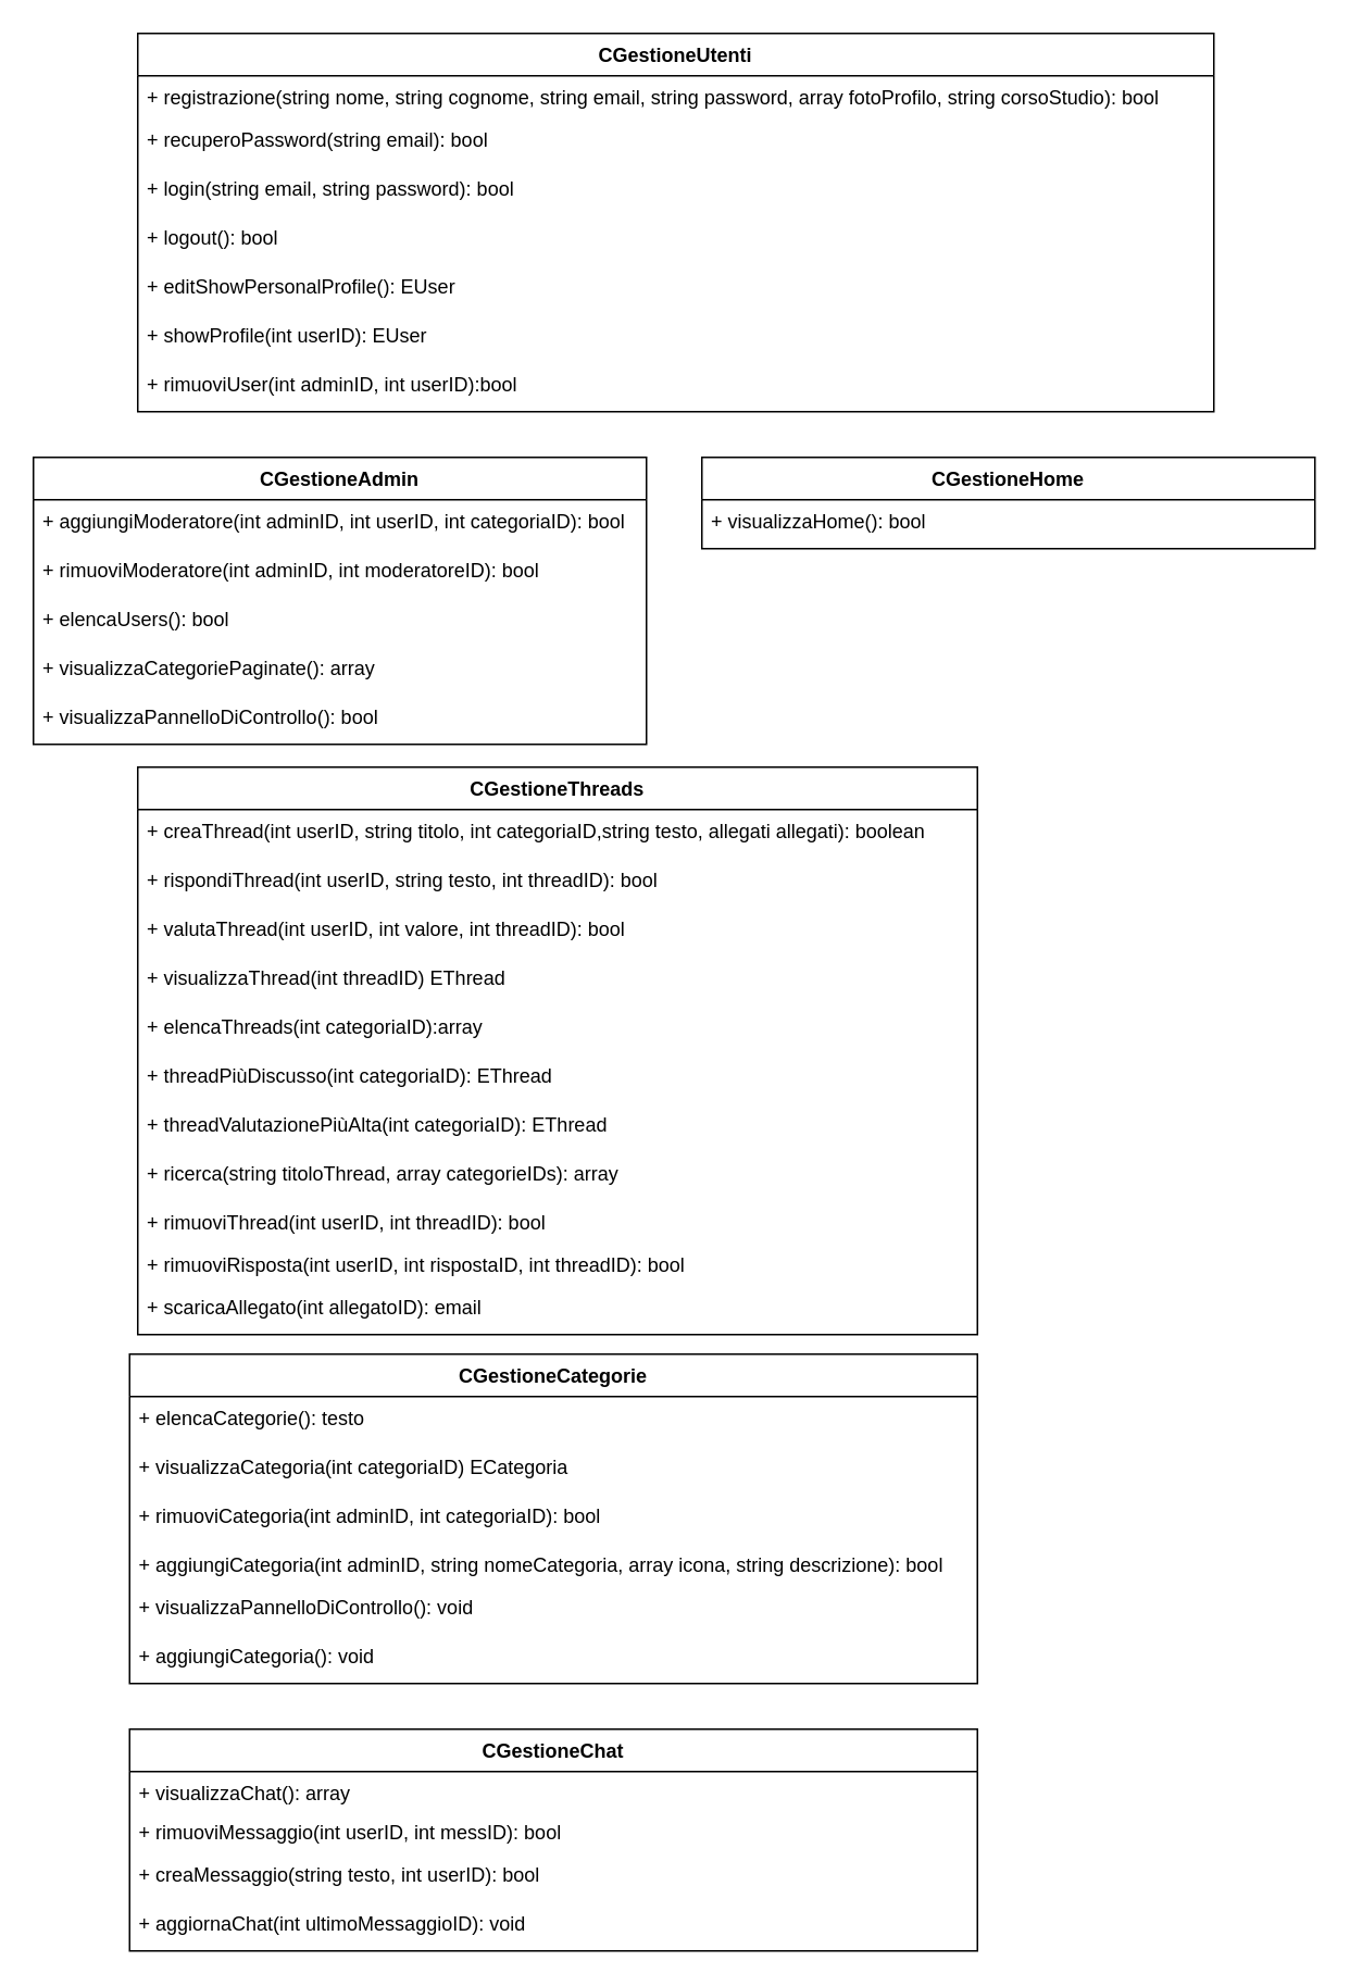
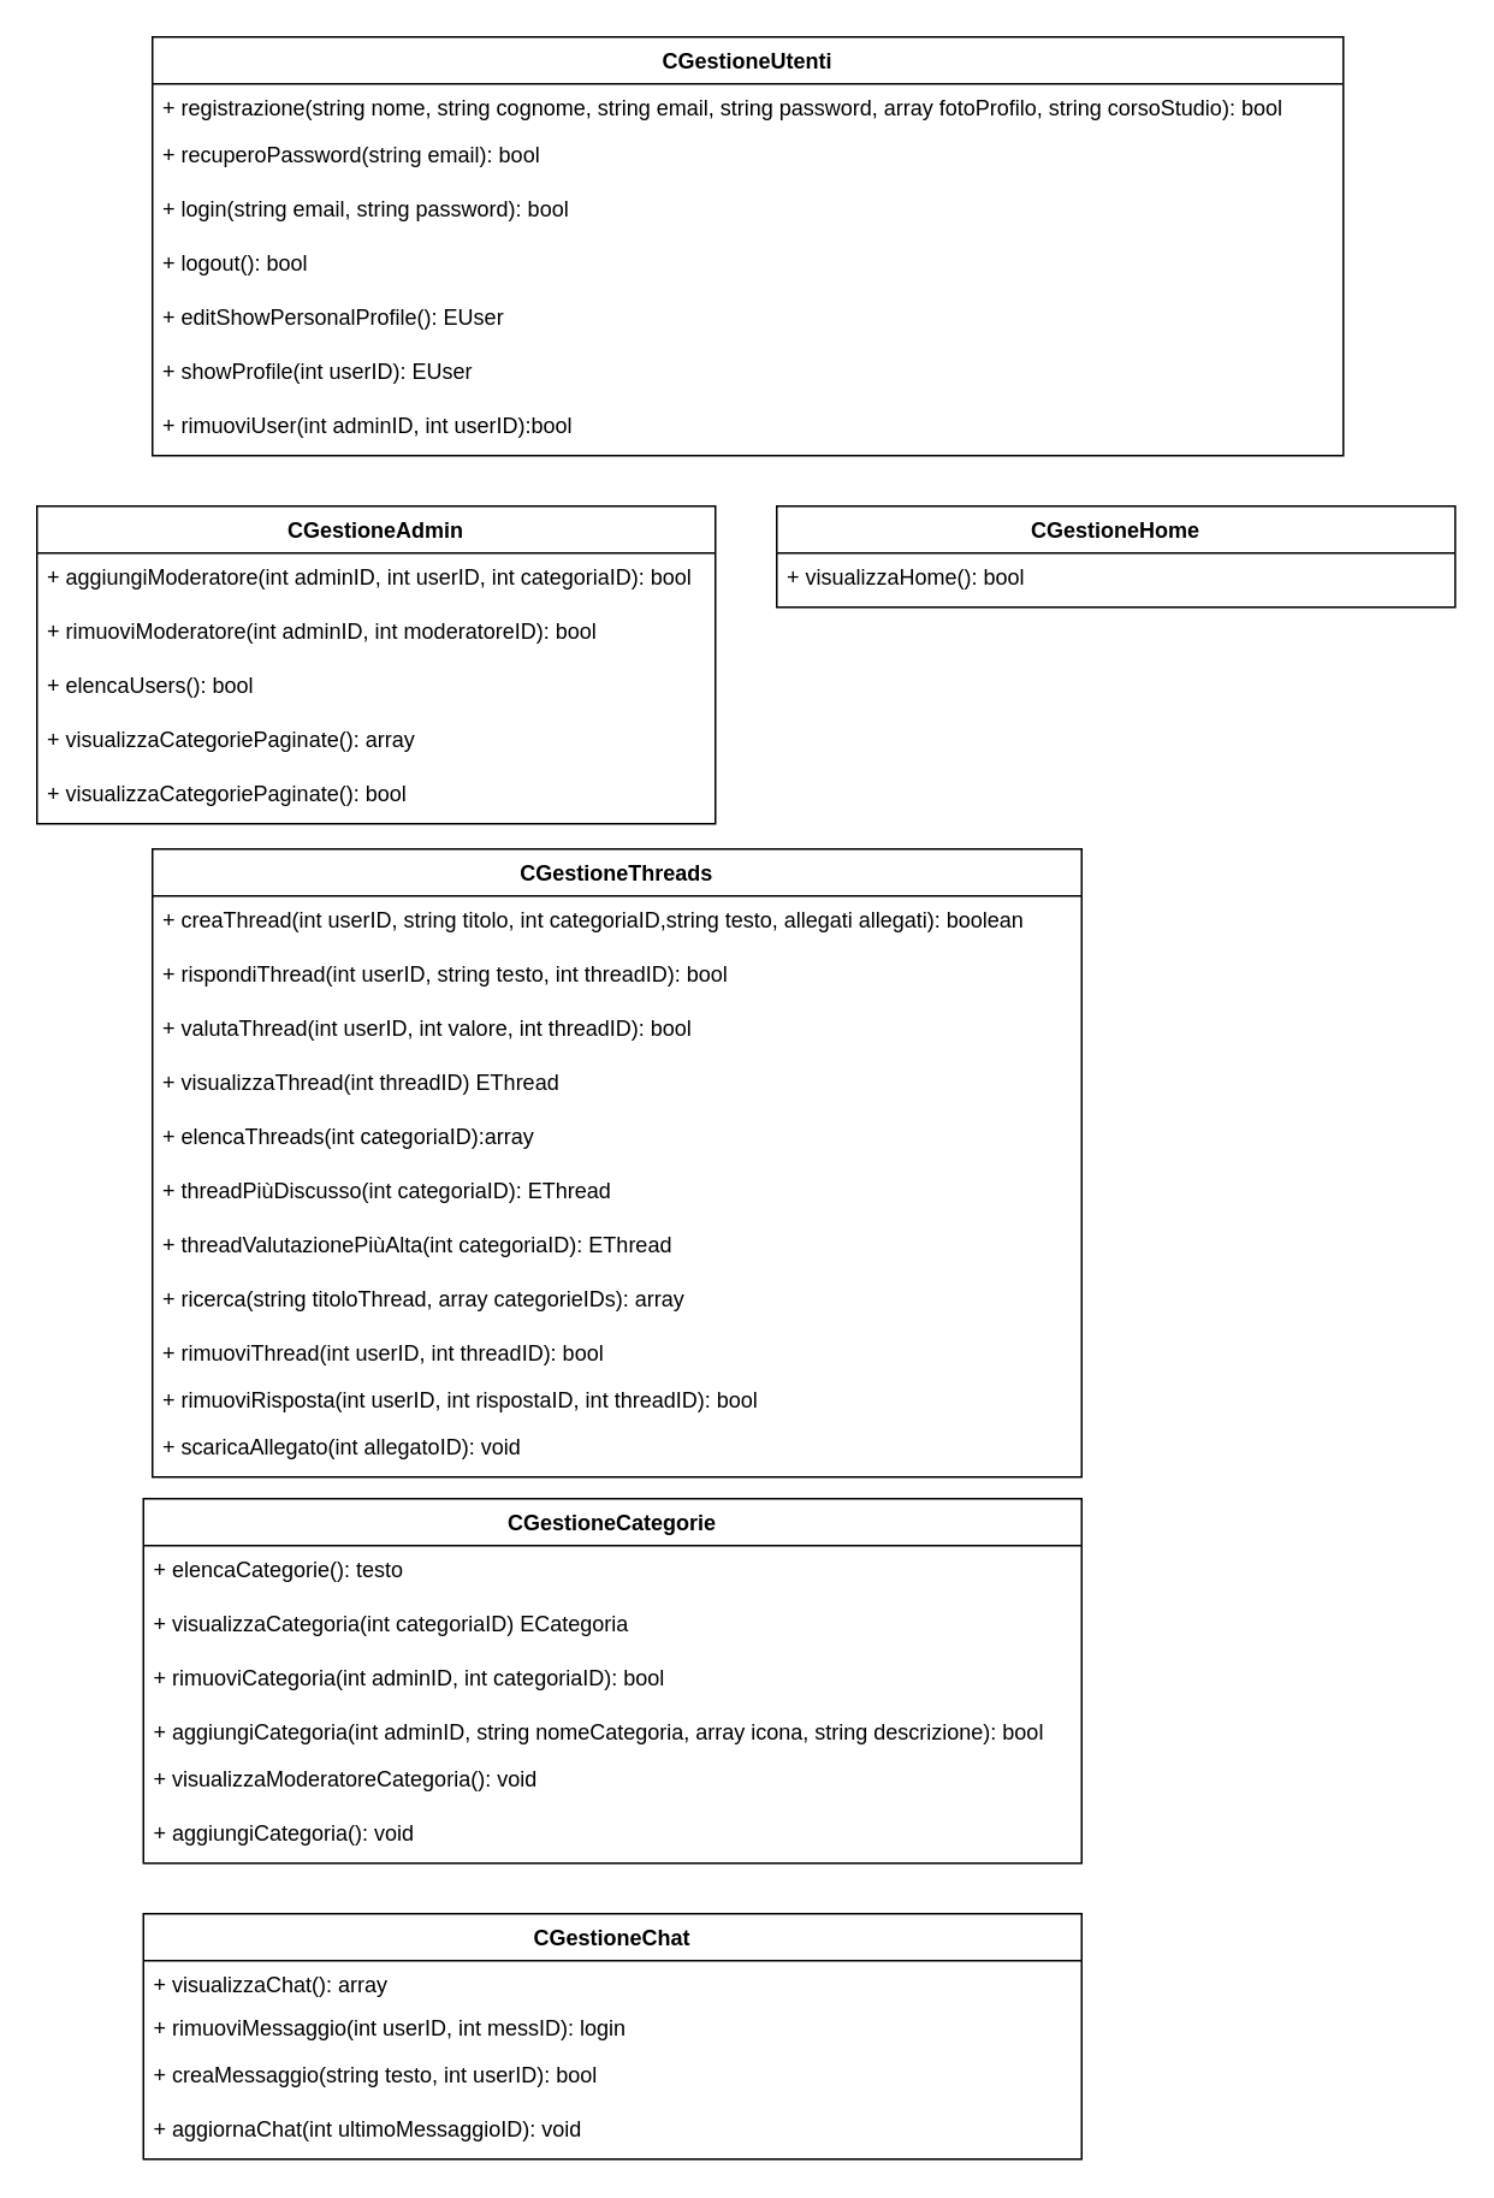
  <mxCell id="0" />
  <mxCell id="1" parent="0" />
  <mxCell id="2" value="CGestioneUtenti" style="swimlane;fontStyle=1;align=center;verticalAlign=top;childLayout=stackLayout;horizontal=1;startSize=26;horizontalStack=0;resizeParent=1;resizeParentMax=0;resizeLast=0;collapsible=1;marginBottom=0;" parent="1" vertex="1"><mxGeometry x="84" y="20" width="660" height="232" as="geometry"><mxRectangle x="410" y="80" width="130" height="26" as="alternateBounds" /></mxGeometry></mxCell>
  <mxCell id="3" value="+ registrazione(string nome, string cognome, string email, string password, array fotoProfilo, string corsoStudio): bool" style="text;strokeColor=none;fillColor=none;align=left;verticalAlign=top;spacingLeft=4;spacingRight=4;overflow=hidden;rotatable=0;points=[[0,0.5],[1,0.5]];portConstraint=eastwest;" parent="2" vertex="1"><mxGeometry y="26" width="660" height="26" as="geometry" /></mxCell>
  <mxCell id="4" value="+ recuperoPassword(string email): bool" style="text;strokeColor=none;fillColor=none;align=left;verticalAlign=top;spacingLeft=4;spacingRight=4;overflow=hidden;rotatable=0;points=[[0,0.5],[1,0.5]];portConstraint=eastwest;" parent="2" vertex="1"><mxGeometry y="52" width="660" height="30" as="geometry" /></mxCell>
  <mxCell id="5" value="+ login(string email, string password): bool" style="text;strokeColor=none;fillColor=none;align=left;verticalAlign=top;spacingLeft=4;spacingRight=4;overflow=hidden;rotatable=0;points=[[0,0.5],[1,0.5]];portConstraint=eastwest;" parent="2" vertex="1"><mxGeometry y="82" width="660" height="30" as="geometry" /></mxCell>
  <mxCell id="6" value="+ logout(): bool" style="text;strokeColor=none;fillColor=none;align=left;verticalAlign=top;spacingLeft=4;spacingRight=4;overflow=hidden;rotatable=0;points=[[0,0.5],[1,0.5]];portConstraint=eastwest;" parent="2" vertex="1"><mxGeometry y="112" width="660" height="30" as="geometry" /></mxCell>
  <mxCell id="7" value="+ editShowPersonalProfile(): EUser" style="text;strokeColor=none;fillColor=none;align=left;verticalAlign=top;spacingLeft=4;spacingRight=4;overflow=hidden;rotatable=0;points=[[0,0.5],[1,0.5]];portConstraint=eastwest;" parent="2" vertex="1"><mxGeometry y="142" width="660" height="30" as="geometry" /></mxCell>
  <mxCell id="8" value="+ showProfile(int userID): EUser" style="text;strokeColor=none;fillColor=none;align=left;verticalAlign=top;spacingLeft=4;spacingRight=4;overflow=hidden;rotatable=0;points=[[0,0.5],[1,0.5]];portConstraint=eastwest;" parent="2" vertex="1"><mxGeometry y="172" width="660" height="30" as="geometry" /></mxCell>
  <mxCell id="9" value="+ rimuoviUser(int adminID, int userID):bool" style="text;strokeColor=none;fillColor=none;align=left;verticalAlign=top;spacingLeft=4;spacingRight=4;overflow=hidden;rotatable=0;points=[[0,0.5],[1,0.5]];portConstraint=eastwest;" parent="2" vertex="1"><mxGeometry y="202" width="660" height="30" as="geometry" /></mxCell>
  <mxCell id="10" value="CGestioneAdmin" style="swimlane;fontStyle=1;align=center;verticalAlign=top;childLayout=stackLayout;horizontal=1;startSize=26;horizontalStack=0;resizeParent=1;resizeParentMax=0;resizeLast=0;collapsible=1;marginBottom=0;" parent="1" vertex="1"><mxGeometry x="20" y="280" width="376" height="176" as="geometry"><mxRectangle x="410" y="80" width="130" height="26" as="alternateBounds" /></mxGeometry></mxCell>
  <mxCell id="11" value="+ aggiungiModeratore(int adminID, int userID, int categoriaID): bool" style="text;strokeColor=none;fillColor=none;align=left;verticalAlign=top;spacingLeft=4;spacingRight=4;overflow=hidden;rotatable=0;points=[[0,0.5],[1,0.5]];portConstraint=eastwest;" parent="10" vertex="1"><mxGeometry y="26" width="376" height="30" as="geometry" /></mxCell>
  <mxCell id="12" value="+ rimuoviModeratore(int adminID, int moderatoreID): bool" style="text;strokeColor=none;fillColor=none;align=left;verticalAlign=top;spacingLeft=4;spacingRight=4;overflow=hidden;rotatable=0;points=[[0,0.5],[1,0.5]];portConstraint=eastwest;" parent="10" vertex="1"><mxGeometry y="56" width="376" height="30" as="geometry" /></mxCell>
  <mxCell id="13" value="+ elencaUsers(): bool" style="text;strokeColor=none;fillColor=none;align=left;verticalAlign=top;spacingLeft=4;spacingRight=4;overflow=hidden;rotatable=0;points=[[0,0.5],[1,0.5]];portConstraint=eastwest;" parent="10" vertex="1"><mxGeometry y="86" width="376" height="30" as="geometry" /></mxCell>
  <mxCell id="14" value="+ visualizzaCategoriePaginate(): array" style="text;strokeColor=none;fillColor=none;align=left;verticalAlign=top;spacingLeft=4;spacingRight=4;overflow=hidden;rotatable=0;points=[[0,0.5],[1,0.5]];portConstraint=eastwest;" parent="10" vertex="1"><mxGeometry y="116" width="376" height="30" as="geometry" /></mxCell>
- <mxCell id="15" value="+ visualizzaPannelloDiControllo(): bool" style="text;strokeColor=none;fillColor=none;align=left;verticalAlign=top;spacingLeft=4;spacingRight=4;overflow=hidden;rotatable=0;points=[[0,0.5],[1,0.5]];portConstraint=eastwest;" parent="10" vertex="1"><mxGeometry y="146" width="376" height="30" as="geometry" /></mxCell>
+ <mxCell id="15" value="+ visualizzaCategoriePaginate(): bool" style="text;strokeColor=none;fillColor=none;align=left;verticalAlign=top;spacingLeft=4;spacingRight=4;overflow=hidden;rotatable=0;points=[[0,0.5],[1,0.5]];portConstraint=eastwest;" parent="10" vertex="1"><mxGeometry y="146" width="376" height="30" as="geometry" /></mxCell>
  <mxCell id="16" value="CGestioneThreads" style="swimlane;fontStyle=1;align=center;verticalAlign=top;childLayout=stackLayout;horizontal=1;startSize=26;horizontalStack=0;resizeParent=1;resizeParentMax=0;resizeLast=0;collapsible=1;marginBottom=0;" parent="1" vertex="1"><mxGeometry x="84" y="470" width="515" height="348" as="geometry"><mxRectangle x="435" y="510" width="150" height="26" as="alternateBounds" /></mxGeometry></mxCell>
  <mxCell id="17" value="+ creaThread(int userID, string titolo, int categoriaID,string testo, allegati allegati): boolean" style="text;strokeColor=none;fillColor=none;align=left;verticalAlign=top;spacingLeft=4;spacingRight=4;overflow=hidden;rotatable=0;points=[[0,0.5],[1,0.5]];portConstraint=eastwest;" parent="16" vertex="1"><mxGeometry y="26" width="515" height="30" as="geometry" /></mxCell>
  <mxCell id="18" value="+ rispondiThread(int userID, string testo, int threadID): bool" style="text;strokeColor=none;fillColor=none;align=left;verticalAlign=top;spacingLeft=4;spacingRight=4;overflow=hidden;rotatable=0;points=[[0,0.5],[1,0.5]];portConstraint=eastwest;" parent="16" vertex="1"><mxGeometry y="56" width="515" height="30" as="geometry" /></mxCell>
  <mxCell id="19" value="+ valutaThread(int userID, int valore, int threadID): bool" style="text;strokeColor=none;fillColor=none;align=left;verticalAlign=top;spacingLeft=4;spacingRight=4;overflow=hidden;rotatable=0;points=[[0,0.5],[1,0.5]];portConstraint=eastwest;" parent="16" vertex="1"><mxGeometry y="86" width="515" height="30" as="geometry" /></mxCell>
  <mxCell id="20" value="+ visualizzaThread(int threadID) EThread" style="text;strokeColor=none;fillColor=none;align=left;verticalAlign=top;spacingLeft=4;spacingRight=4;overflow=hidden;rotatable=0;points=[[0,0.5],[1,0.5]];portConstraint=eastwest;" parent="16" vertex="1"><mxGeometry y="116" width="515" height="30" as="geometry" /></mxCell>
  <mxCell id="21" value="+ elencaThreads(int categoriaID):array" style="text;strokeColor=none;fillColor=none;align=left;verticalAlign=top;spacingLeft=4;spacingRight=4;overflow=hidden;rotatable=0;points=[[0,0.5],[1,0.5]];portConstraint=eastwest;" parent="16" vertex="1"><mxGeometry y="146" width="515" height="30" as="geometry" /></mxCell>
  <mxCell id="22" value="+ threadPiùDiscusso(int categoriaID): EThread" style="text;strokeColor=none;fillColor=none;align=left;verticalAlign=top;spacingLeft=4;spacingRight=4;overflow=hidden;rotatable=0;points=[[0,0.5],[1,0.5]];portConstraint=eastwest;" parent="16" vertex="1"><mxGeometry y="176" width="515" height="30" as="geometry" /></mxCell>
  <mxCell id="23" value="+ threadValutazionePiùAlta(int categoriaID): EThread" style="text;strokeColor=none;fillColor=none;align=left;verticalAlign=top;spacingLeft=4;spacingRight=4;overflow=hidden;rotatable=0;points=[[0,0.5],[1,0.5]];portConstraint=eastwest;" parent="16" vertex="1"><mxGeometry y="206" width="515" height="30" as="geometry" /></mxCell>
  <mxCell id="24" value="+ ricerca(string titoloThread, array categorieIDs): array" style="text;strokeColor=none;fillColor=none;align=left;verticalAlign=top;spacingLeft=4;spacingRight=4;overflow=hidden;rotatable=0;points=[[0,0.5],[1,0.5]];portConstraint=eastwest;" parent="16" vertex="1"><mxGeometry y="236" width="515" height="30" as="geometry" /></mxCell>
  <mxCell id="25" value="+ rimuoviThread(int userID, int threadID): bool" style="text;strokeColor=none;fillColor=none;align=left;verticalAlign=top;spacingLeft=4;spacingRight=4;overflow=hidden;rotatable=0;points=[[0,0.5],[1,0.5]];portConstraint=eastwest;" parent="16" vertex="1"><mxGeometry y="266" width="515" height="26" as="geometry" /></mxCell>
  <mxCell id="26" value="+ rimuoviRisposta(int userID, int rispostaID, int threadID): bool" style="text;strokeColor=none;fillColor=none;align=left;verticalAlign=top;spacingLeft=4;spacingRight=4;overflow=hidden;rotatable=0;points=[[0,0.5],[1,0.5]];portConstraint=eastwest;" parent="16" vertex="1"><mxGeometry y="292" width="515" height="26" as="geometry" /></mxCell>
- <mxCell id="27" value="+ scaricaAllegato(int allegatoID): email" style="text;strokeColor=none;fillColor=none;align=left;verticalAlign=top;spacingLeft=4;spacingRight=4;overflow=hidden;rotatable=0;points=[[0,0.5],[1,0.5]];portConstraint=eastwest;" vertex="1" parent="16"><mxGeometry y="318" width="515" height="30" as="geometry" /></mxCell>
+ <mxCell id="27" value="+ scaricaAllegato(int allegatoID): void" style="text;strokeColor=none;fillColor=none;align=left;verticalAlign=top;spacingLeft=4;spacingRight=4;overflow=hidden;rotatable=0;points=[[0,0.5],[1,0.5]];portConstraint=eastwest;" vertex="1" parent="16"><mxGeometry y="318" width="515" height="30" as="geometry" /></mxCell>
  <mxCell id="28" value="CGestioneCategorie" style="swimlane;fontStyle=1;align=center;verticalAlign=top;childLayout=stackLayout;horizontal=1;startSize=26;horizontalStack=0;resizeParent=1;resizeParentMax=0;resizeLast=0;collapsible=1;marginBottom=0;" parent="1" vertex="1"><mxGeometry x="79" y="830" width="520" height="202" as="geometry"><mxRectangle x="360" y="910" width="100" height="26" as="alternateBounds" /></mxGeometry></mxCell>
  <mxCell id="29" value="+ elencaCategorie(): testo" style="text;strokeColor=none;fillColor=none;align=left;verticalAlign=top;spacingLeft=4;spacingRight=4;overflow=hidden;rotatable=0;points=[[0,0.5],[1,0.5]];portConstraint=eastwest;" parent="28" vertex="1"><mxGeometry y="26" width="520" height="30" as="geometry" /></mxCell>
  <mxCell id="30" value="+ visualizzaCategoria(int categoriaID) ECategoria" style="text;strokeColor=none;fillColor=none;align=left;verticalAlign=top;spacingLeft=4;spacingRight=4;overflow=hidden;rotatable=0;points=[[0,0.5],[1,0.5]];portConstraint=eastwest;" parent="28" vertex="1"><mxGeometry y="56" width="520" height="30" as="geometry" /></mxCell>
  <mxCell id="31" value="+ rimuoviCategoria(int adminID, int categoriaID): bool" style="text;strokeColor=none;fillColor=none;align=left;verticalAlign=top;spacingLeft=4;spacingRight=4;overflow=hidden;rotatable=0;points=[[0,0.5],[1,0.5]];portConstraint=eastwest;" parent="28" vertex="1"><mxGeometry y="86" width="520" height="30" as="geometry" /></mxCell>
  <mxCell id="32" value="+ aggiungiCategoria(int adminID, string nomeCategoria, array icona, string descrizione): bool" style="text;strokeColor=none;fillColor=none;align=left;verticalAlign=top;spacingLeft=4;spacingRight=4;overflow=hidden;rotatable=0;points=[[0,0.5],[1,0.5]];portConstraint=eastwest;" parent="28" vertex="1"><mxGeometry y="116" width="520" height="26" as="geometry" /></mxCell>
- <mxCell id="33" value="+ visualizzaPannelloDiControllo(): void" style="text;strokeColor=none;fillColor=none;align=left;verticalAlign=top;spacingLeft=4;spacingRight=4;overflow=hidden;rotatable=0;points=[[0,0.5],[1,0.5]];portConstraint=eastwest;" vertex="1" parent="28"><mxGeometry y="142" width="520" height="30" as="geometry" /></mxCell>
+ <mxCell id="33" value="+ visualizzaModeratoreCategoria(): void" style="text;strokeColor=none;fillColor=none;align=left;verticalAlign=top;spacingLeft=4;spacingRight=4;overflow=hidden;rotatable=0;points=[[0,0.5],[1,0.5]];portConstraint=eastwest;" vertex="1" parent="28"><mxGeometry y="142" width="520" height="30" as="geometry" /></mxCell>
  <mxCell id="34" value="+ aggiungiCategoria(): void" style="text;strokeColor=none;fillColor=none;align=left;verticalAlign=top;spacingLeft=4;spacingRight=4;overflow=hidden;rotatable=0;points=[[0,0.5],[1,0.5]];portConstraint=eastwest;" vertex="1" parent="28"><mxGeometry y="172" width="520" height="30" as="geometry" /></mxCell>
  <mxCell id="35" value="CGestioneChat" style="swimlane;fontStyle=1;align=center;verticalAlign=top;childLayout=stackLayout;horizontal=1;startSize=26;horizontalStack=0;resizeParent=1;resizeParentMax=0;resizeLast=0;collapsible=1;marginBottom=0;" parent="1" vertex="1"><mxGeometry x="79" y="1060" width="520" height="136" as="geometry"><mxRectangle x="360" y="910" width="100" height="26" as="alternateBounds" /></mxGeometry></mxCell>
  <mxCell id="36" value="+ visualizzaChat(): array" style="text;strokeColor=none;fillColor=none;align=left;verticalAlign=top;spacingLeft=4;spacingRight=4;overflow=hidden;rotatable=0;points=[[0,0.5],[1,0.5]];portConstraint=eastwest;" parent="35" vertex="1"><mxGeometry y="26" width="520" height="24" as="geometry" /></mxCell>
- <mxCell id="37" value="+ rimuoviMessaggio(int userID, int messID): bool" style="text;strokeColor=none;fillColor=none;align=left;verticalAlign=top;spacingLeft=4;spacingRight=4;overflow=hidden;rotatable=0;points=[[0,0.5],[1,0.5]];portConstraint=eastwest;" parent="35" vertex="1"><mxGeometry y="50" width="520" height="26" as="geometry" /></mxCell>
+ <mxCell id="37" value="+ rimuoviMessaggio(int userID, int messID): login" style="text;strokeColor=none;fillColor=none;align=left;verticalAlign=top;spacingLeft=4;spacingRight=4;overflow=hidden;rotatable=0;points=[[0,0.5],[1,0.5]];portConstraint=eastwest;" parent="35" vertex="1"><mxGeometry y="50" width="520" height="26" as="geometry" /></mxCell>
  <mxCell id="38" value="+ creaMessaggio(string testo, int userID): bool" style="text;strokeColor=none;fillColor=none;align=left;verticalAlign=top;spacingLeft=4;spacingRight=4;overflow=hidden;rotatable=0;points=[[0,0.5],[1,0.5]];portConstraint=eastwest;" parent="35" vertex="1"><mxGeometry y="76" width="520" height="30" as="geometry" /></mxCell>
  <mxCell id="39" value="+ aggiornaChat(int ultimoMessaggioID): void" style="text;strokeColor=none;fillColor=none;align=left;verticalAlign=top;spacingLeft=4;spacingRight=4;overflow=hidden;rotatable=0;points=[[0,0.5],[1,0.5]];portConstraint=eastwest;" vertex="1" parent="35"><mxGeometry y="106" width="520" height="30" as="geometry" /></mxCell>
  <mxCell id="40" value="CGestioneHome" style="swimlane;fontStyle=1;align=center;verticalAlign=top;childLayout=stackLayout;horizontal=1;startSize=26;horizontalStack=0;resizeParent=1;resizeParentMax=0;resizeLast=0;collapsible=1;marginBottom=0;" parent="1" vertex="1"><mxGeometry x="430" y="280" width="376" height="56" as="geometry"><mxRectangle x="410" y="80" width="130" height="26" as="alternateBounds" /></mxGeometry></mxCell>
  <mxCell id="41" value="+ visualizzaHome(): bool" style="text;strokeColor=none;fillColor=none;align=left;verticalAlign=top;spacingLeft=4;spacingRight=4;overflow=hidden;rotatable=0;points=[[0,0.5],[1,0.5]];portConstraint=eastwest;" parent="40" vertex="1"><mxGeometry y="26" width="376" height="30" as="geometry" /></mxCell>
